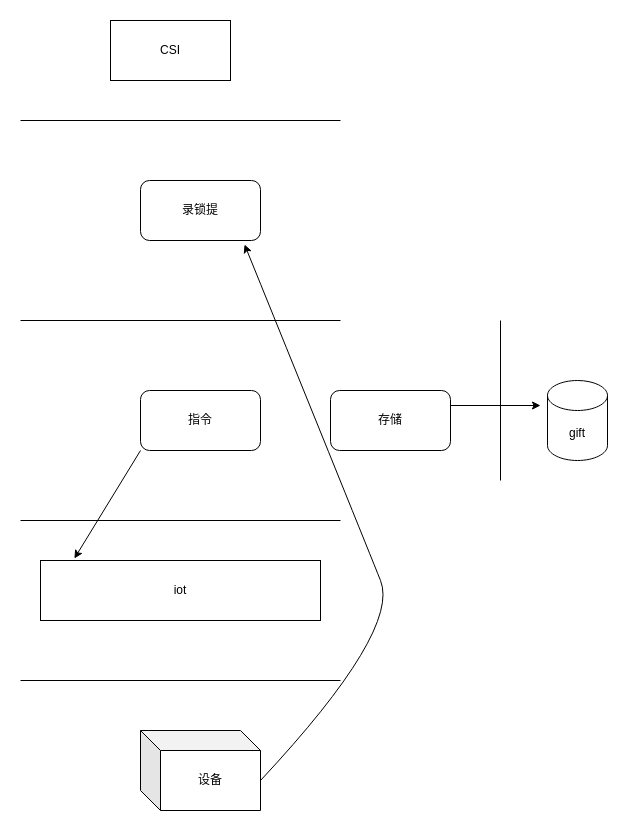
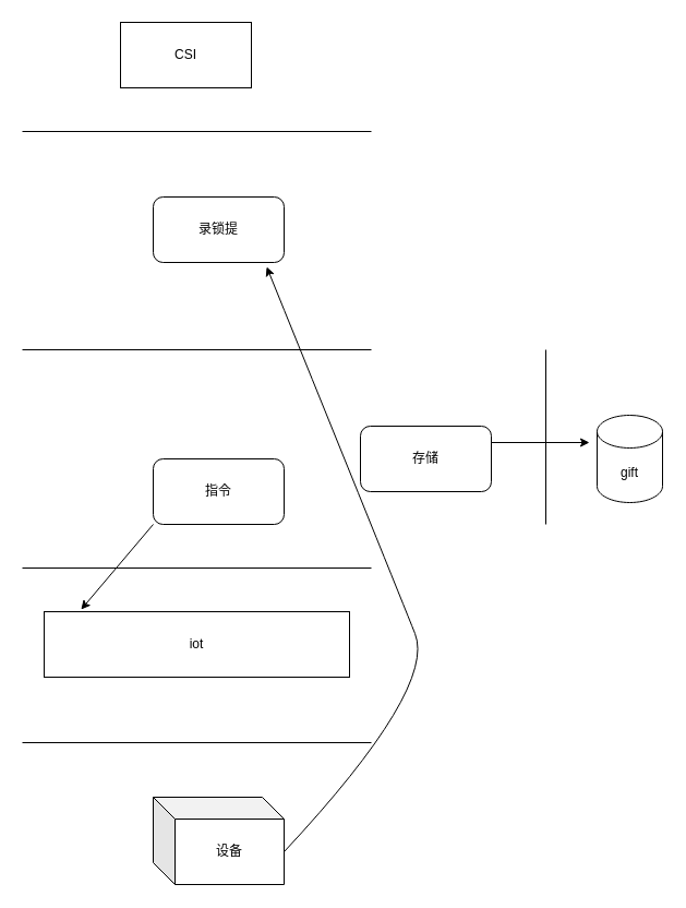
  <mxCell id="0" />
  <mxCell id="1" parent="0" />
  <mxCell id="2" value="CSI" style="rounded=0;whiteSpace=wrap;html=1;" vertex="1" parent="1"><mxGeometry x="110" y="20" width="120" height="60" as="geometry" /></mxCell>
  <mxCell id="3" value="" style="endArrow=none;html=1;" edge="1" parent="1"><mxGeometry width="50" height="50" relative="1" as="geometry"><mxPoint x="20" y="120" as="sourcePoint" /><mxPoint x="340" y="120" as="targetPoint" /></mxGeometry></mxCell>
  <mxCell id="4" value="录锁提" style="rounded=1;whiteSpace=wrap;html=1;" vertex="1" parent="1"><mxGeometry x="140" y="180" width="120" height="60" as="geometry" /></mxCell>
  <mxCell id="5" value="" style="endArrow=none;html=1;" edge="1" parent="1"><mxGeometry width="50" height="50" relative="1" as="geometry"><mxPoint x="20" y="320" as="sourcePoint" /><mxPoint x="340" y="320" as="targetPoint" /></mxGeometry></mxCell>
- <mxCell id="6" value="指令" style="rounded=1;whiteSpace=wrap;html=1;" vertex="1" parent="1"><mxGeometry x="140" y="390" width="120" height="60" as="geometry" /></mxCell>
+ <mxCell id="6" value="指令" style="rounded=1;whiteSpace=wrap;html=1;" vertex="1" parent="1"><mxGeometry x="140" y="420" width="120" height="60" as="geometry" /></mxCell>
  <mxCell id="7" value="存储" style="rounded=1;whiteSpace=wrap;html=1;" vertex="1" parent="1"><mxGeometry x="330" y="390" width="120" height="60" as="geometry" /></mxCell>
  <mxCell id="8" value="gift" style="shape=cylinder3;whiteSpace=wrap;html=1;boundedLbl=1;backgroundOutline=1;size=15;" vertex="1" parent="1"><mxGeometry x="547" y="380" width="60" height="80" as="geometry" /></mxCell>
  <mxCell id="9" value="" style="endArrow=none;html=1;" edge="1" parent="1"><mxGeometry width="50" height="50" relative="1" as="geometry"><mxPoint x="500" y="480" as="sourcePoint" /><mxPoint x="500" y="320" as="targetPoint" /></mxGeometry></mxCell>
  <mxCell id="10" value="" style="endArrow=classic;html=1;exitX=1;exitY=0.25;exitDx=0;exitDy=0;" edge="1" parent="1" source="7"><mxGeometry width="50" height="50" relative="1" as="geometry"><mxPoint x="470" y="440" as="sourcePoint" /><mxPoint x="540" y="405" as="targetPoint" /></mxGeometry></mxCell>
  <mxCell id="11" value="" style="endArrow=none;html=1;" edge="1" parent="1"><mxGeometry width="50" height="50" relative="1" as="geometry"><mxPoint x="20" y="520" as="sourcePoint" /><mxPoint x="340" y="520" as="targetPoint" /></mxGeometry></mxCell>
  <mxCell id="12" value="iot" style="whiteSpace=wrap;html=1;rounded=0;" vertex="1" parent="1"><mxGeometry x="40" y="560" width="280" height="60" as="geometry" /></mxCell>
  <mxCell id="13" value="" style="endArrow=none;html=1;" edge="1" parent="1"><mxGeometry width="50" height="50" relative="1" as="geometry"><mxPoint x="20" y="680" as="sourcePoint" /><mxPoint x="340" y="680" as="targetPoint" /></mxGeometry></mxCell>
  <mxCell id="14" value="设备" style="shape=cube;whiteSpace=wrap;html=1;boundedLbl=1;backgroundOutline=1;darkOpacity=0.05;darkOpacity2=0.1;" vertex="1" parent="1"><mxGeometry x="140" y="730" width="120" height="80" as="geometry" /></mxCell>
  <mxCell id="15" value="" style="curved=1;endArrow=classic;html=1;exitX=0;exitY=0;exitDx=120;exitDy=50;exitPerimeter=0;entryX=0.867;entryY=1.067;entryDx=0;entryDy=0;entryPerimeter=0;" edge="1" parent="1" source="14" target="4"><mxGeometry width="50" height="50" relative="1" as="geometry"><mxPoint x="310" y="650" as="sourcePoint" /><mxPoint x="240" y="280" as="targetPoint" /><Array as="points"><mxPoint x="400" y="630" /><mxPoint x="360" y="530" /></Array></mxGeometry></mxCell>
  <mxCell id="16" value="" style="endArrow=classic;html=1;entryX=0.121;entryY=-0.033;entryDx=0;entryDy=0;entryPerimeter=0;exitX=0;exitY=1;exitDx=0;exitDy=0;" edge="1" parent="1" source="6" target="12"><mxGeometry width="50" height="50" relative="1" as="geometry"><mxPoint x="-20" y="540" as="sourcePoint" /><mxPoint x="30" y="490" as="targetPoint" /></mxGeometry></mxCell>
